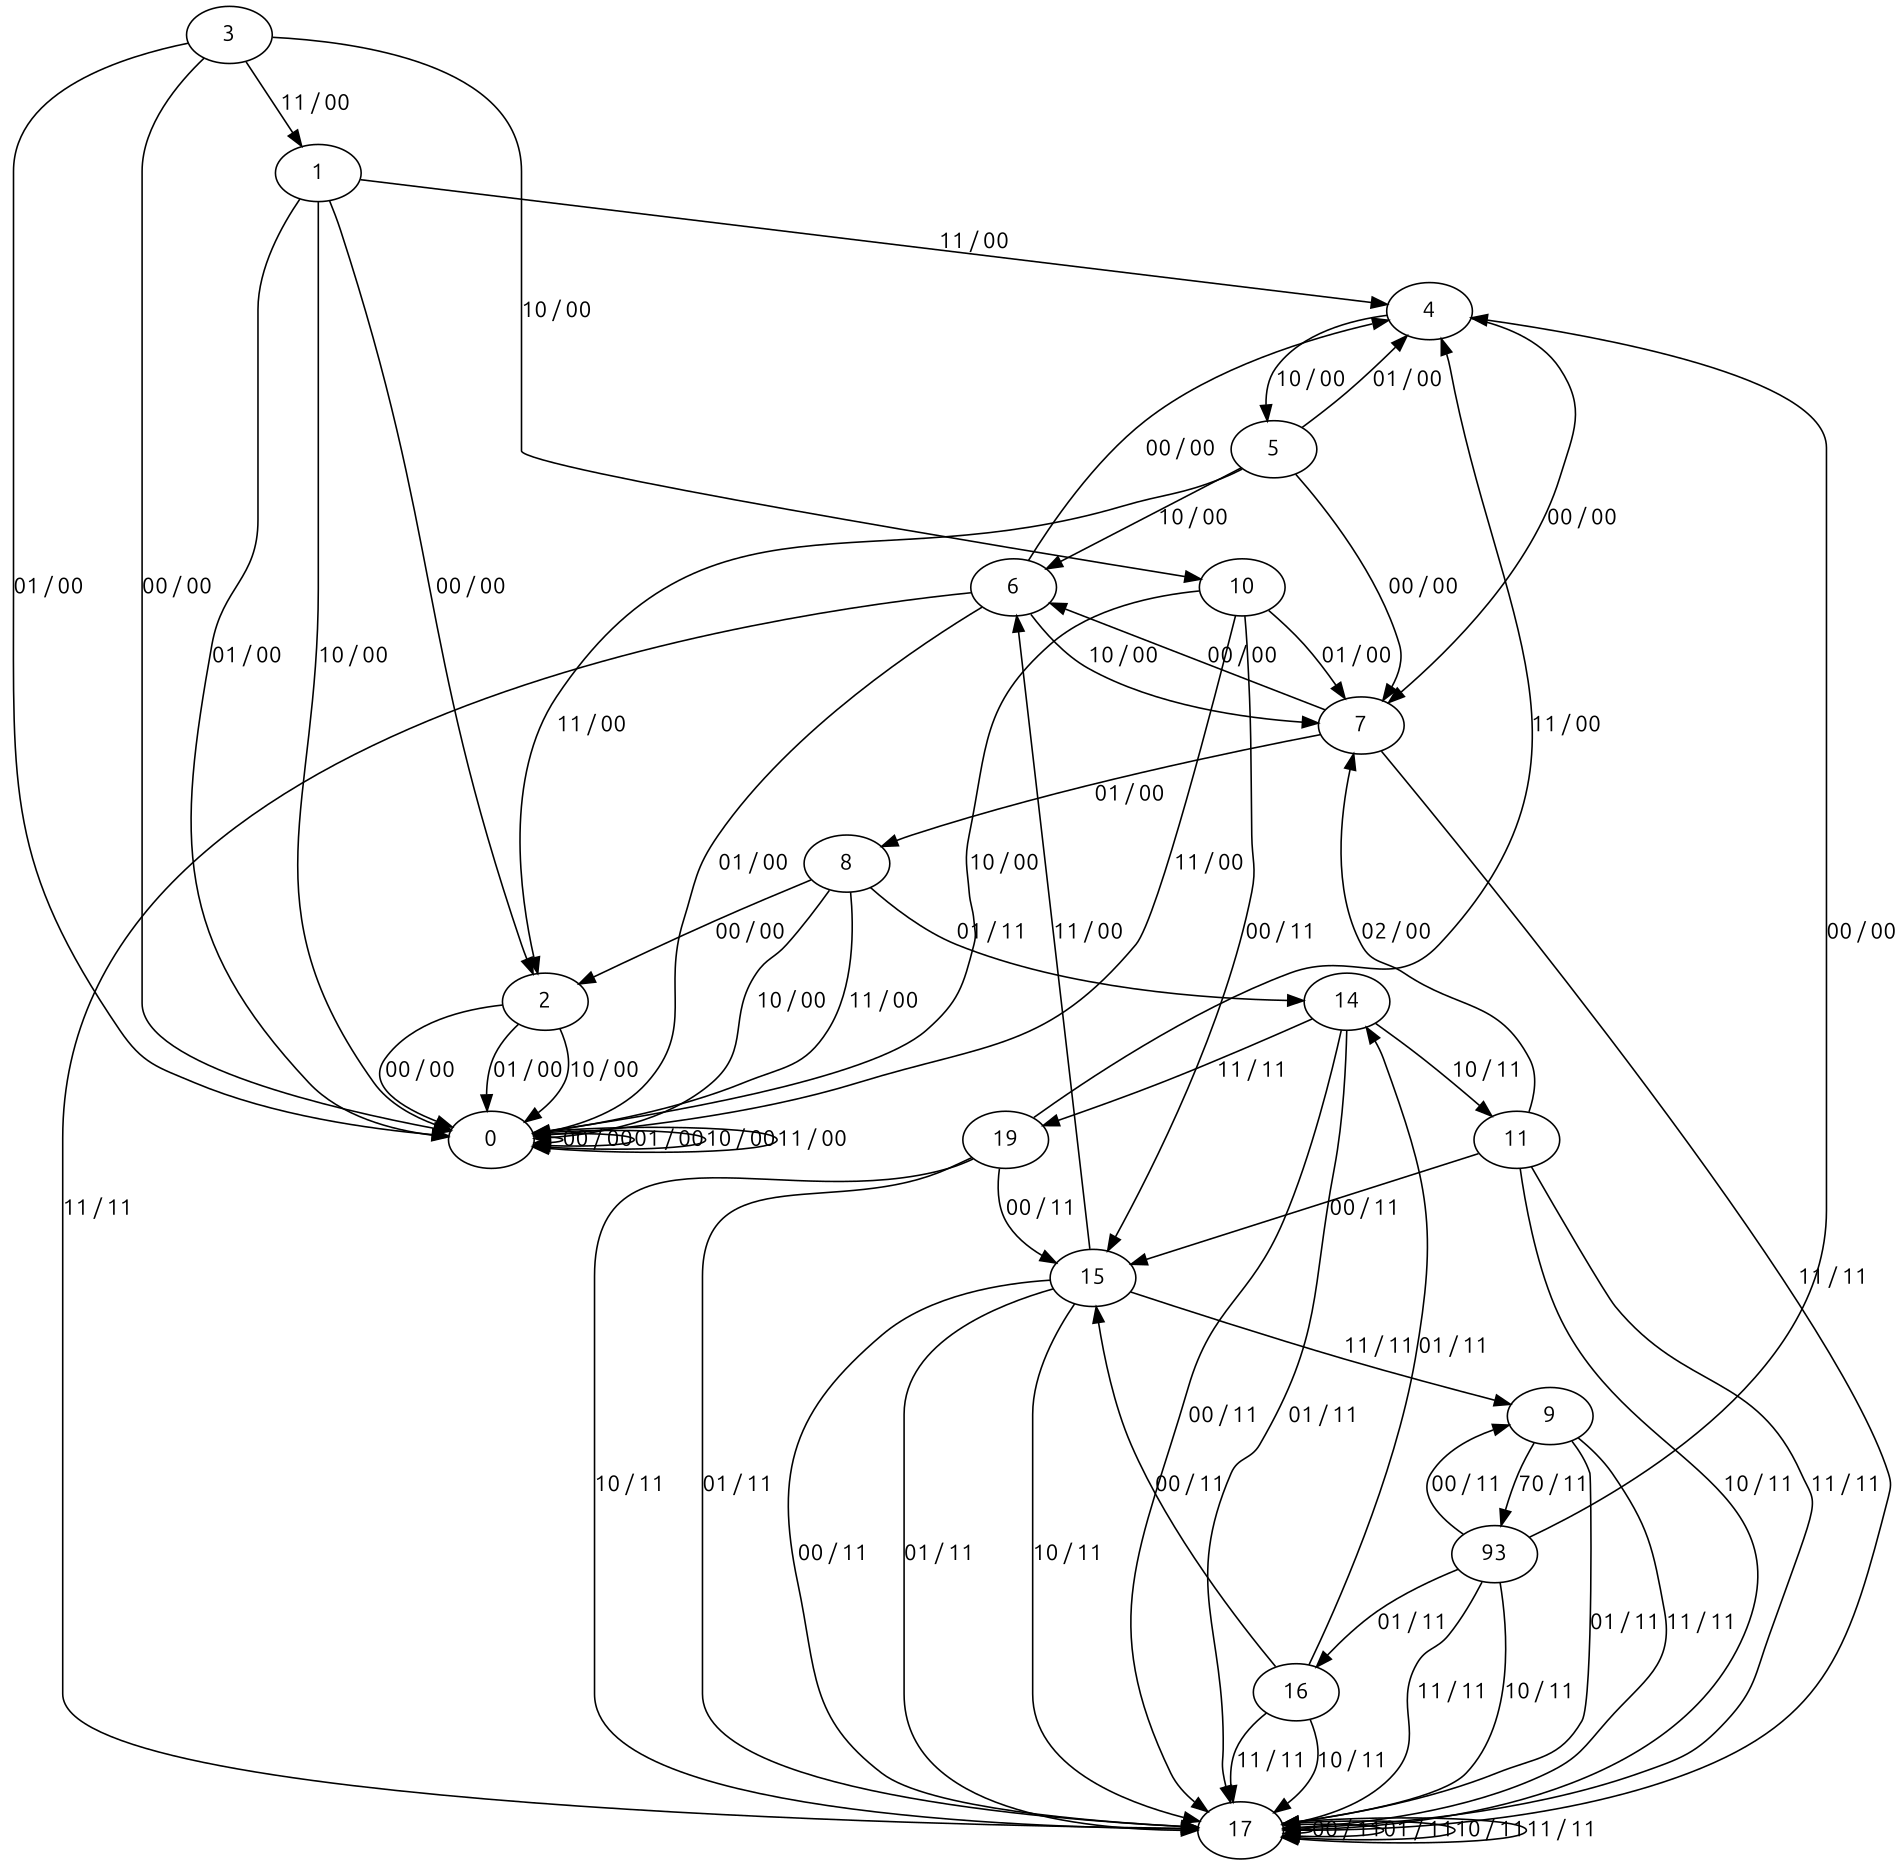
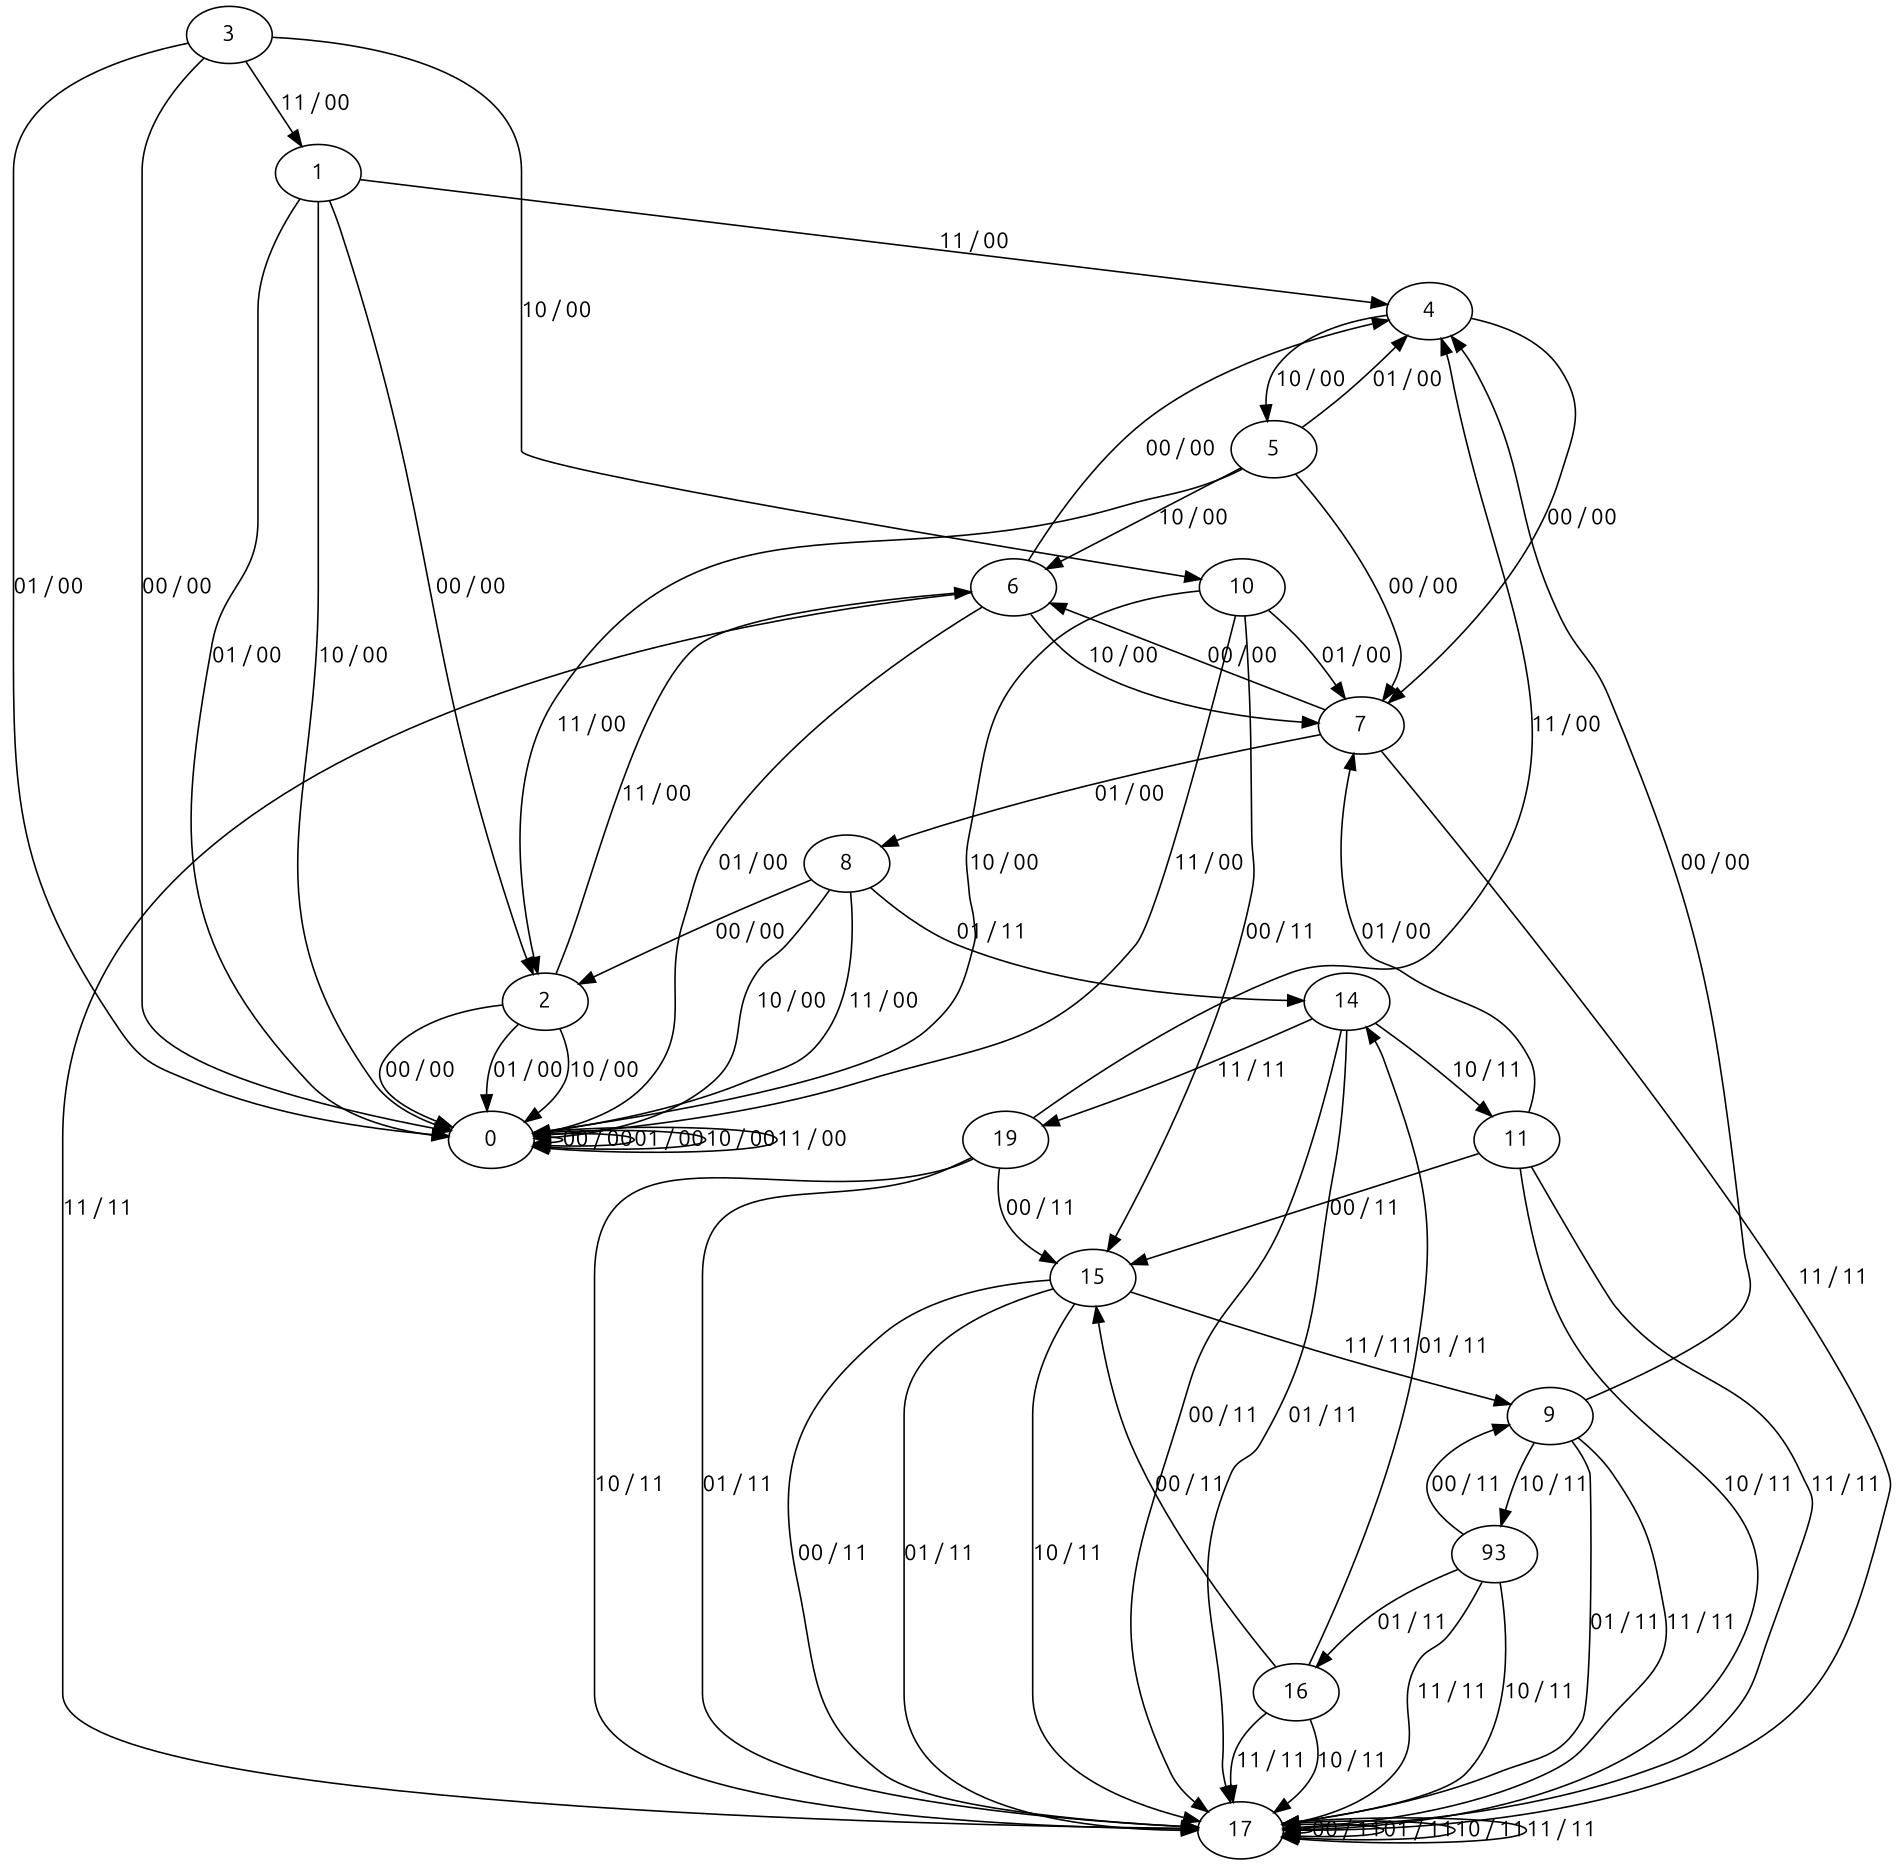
  digraph {
    fontname=Ubuntu
    node [fontname=Ubuntu]
    edge [fontname=Ubuntu]
    4
    5
    7
    0
    3
    1
    10
    2
    6
    17
    8
    15
    14
    11
    n15 [label=19]
    9
    n17 [label=93]
    16
    4 -> 5 [label="10 / 00"]
    4 -> 7 [label="00 / 00"]
    5 -> 4 [label="01 / 00"]
    5 -> 7 [label="00 / 00"]
    5 -> 2 [label="11 / 00"]
    5 -> 6 [label="10 / 00"]
    7 -> 6 [label="00 / 00"]
    7 -> 17 [label="11 / 11"]
    7 -> 8 [label="01 / 00"]
    0 -> 0 [label="00 / 00"]
    0 -> 0 [label="01 / 00"]
    0 -> 0 [label="10 / 00"]
    0 -> 0 [label="11 / 00"]
    3 -> 0 [label="00 / 00"]
    3 -> 0 [label="01 / 00"]
    3 -> 1 [label="11 / 00"]
    3 -> 10 [label="10 / 00"]
    1 -> 4 [label="11 / 00"]
    1 -> 0 [label="01 / 00"]
    1 -> 0 [label="10 / 00"]
    1 -> 2 [label="00 / 00"]
    10 -> 7 [label="01 / 00"]
    10 -> 0 [label="10 / 00"]
    10 -> 0 [label="11 / 00"]
    10 -> 15 [label="00 / 11"]
    2 -> 0 [label="00 / 00"]
    2 -> 0 [label="01 / 00"]
    2 -> 0 [label="10 / 00"]
-   15 -> 6 [label="11 / 00"]
+   2 -> 6 [label="11 / 00"]
    6 -> 4 [label="00 / 00"]
    6 -> 7 [label="10 / 00"]
    6 -> 0 [label="01 / 00"]
    6 -> 17 [label="11 / 11"]
    17 -> 17 [label="00 / 11"]
    17 -> 17 [label="01 / 11"]
    17 -> 17 [label="10 / 11"]
    17 -> 17 [label="11 / 11"]
    8 -> 0 [label="10 / 00"]
    8 -> 0 [label="11 / 00"]
    8 -> 2 [label="00 / 00"]
    8 -> 14 [label="01 / 11"]
    15 -> 17 [label="00 / 11"]
    15 -> 17 [label="01 / 11"]
    15 -> 17 [label="10 / 11"]
    15 -> 9 [label="11 / 11"]
    14 -> 17 [label="00 / 11"]
    14 -> 17 [label="01 / 11"]
    14 -> 11 [label="10 / 11"]
    14 -> n15 [label="11 / 11"]
-   11 -> 7 [label="02 / 00"]
+   11 -> 7 [label="01 / 00"]
    11 -> 17 [label="10 / 11"]
    11 -> 17 [label="11 / 11"]
    11 -> 15 [label="00 / 11"]
    n15 -> 4 [label="11 / 00"]
    n15 -> 17 [label="01 / 11"]
    n15 -> 17 [label="10 / 11"]
    n15 -> 15 [label="00 / 11"]
-   n17 -> 4 [label="00 / 00"]
+   9 -> 4 [label="00 / 00"]
    9 -> 17 [label="01 / 11"]
    9 -> 17 [label="11 / 11"]
-   9 -> n17 [label="70 / 11"]
+   9 -> n17 [label="10 / 11"]
    n17 -> 17 [label="10 / 11"]
    n17 -> 17 [label="11 / 11"]
    n17 -> 9 [label="00 / 11"]
    n17 -> 16 [label="01 / 11"]
    16 -> 17 [label="10 / 11"]
    16 -> 17 [label="11 / 11"]
    16 -> 15 [label="00 / 11"]
    16 -> 14 [label="01 / 11"]
  }
